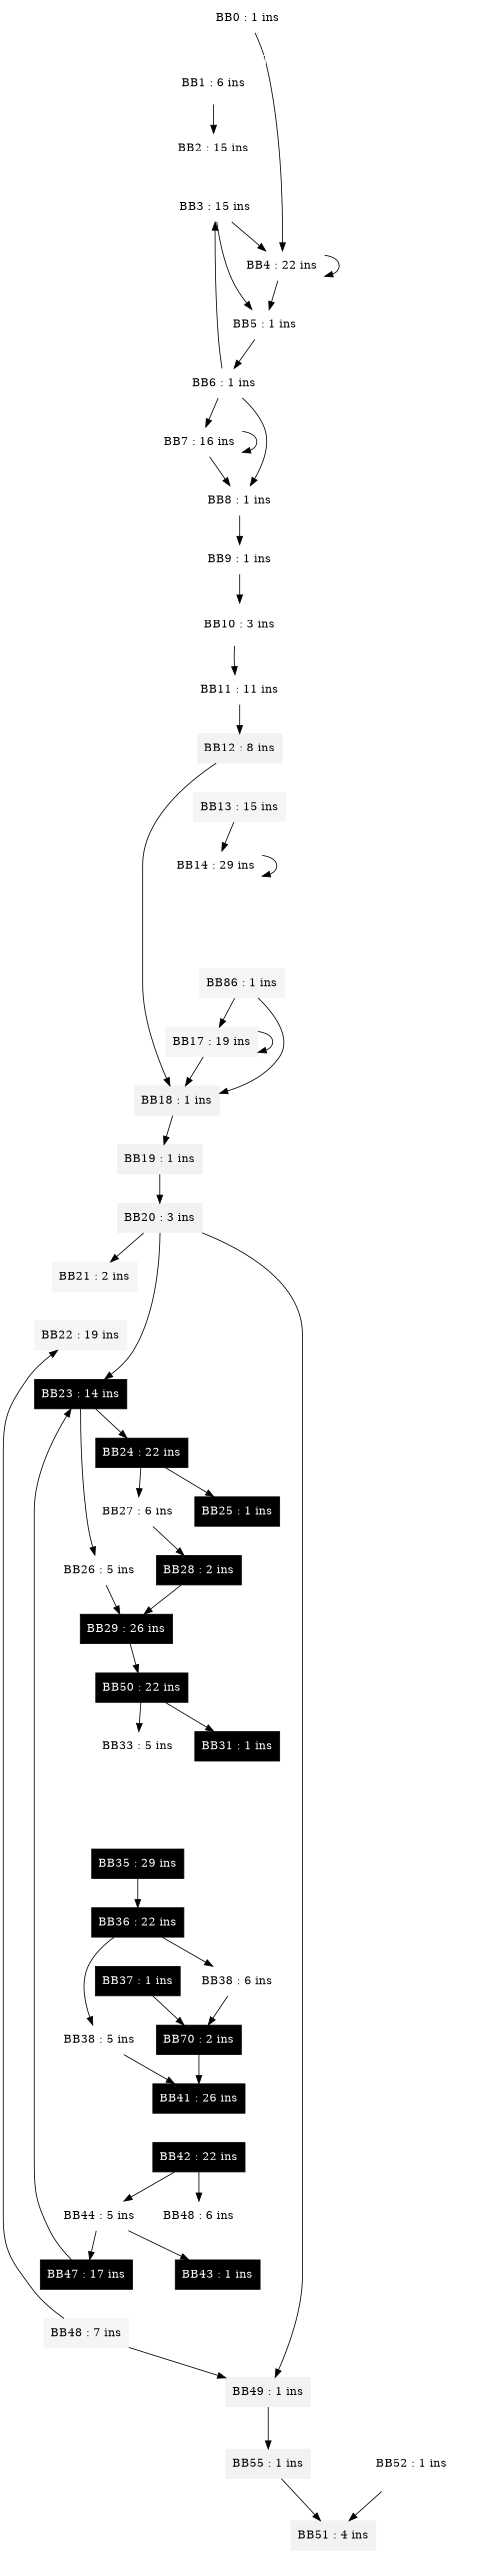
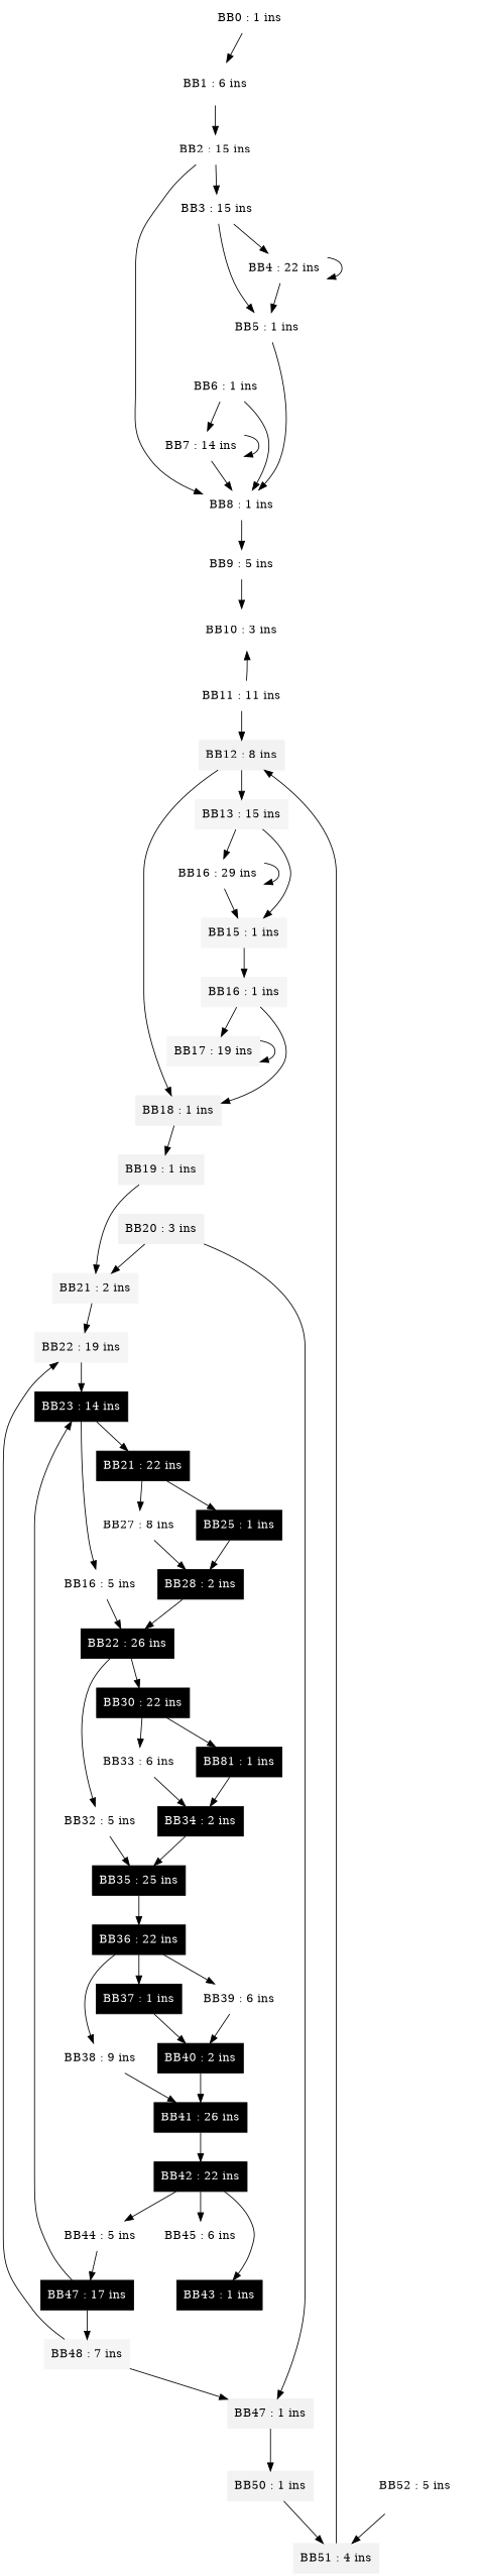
  digraph {
    node [color=gray100 fontcolor=gray0 peripheries=1 shape=box style=filled]
    n1 [label="BB0 : 1 ins"]
    n2 [label="BB1 : 6 ins" peripheries=3]
    n3 [label="BB2 : 15 ins"]
    n4 [label="BB3 : 15 ins"]
    n5 [label="BB8 : 1 ins"]
    n6 [label="BB4 : 22 ins"]
    n7 [label="BB5 : 1 ins"]
-   n8 [label="BB9 : 1 ins"]
+   n8 [label="BB9 : 5 ins"]
    n9 [label="BB6 : 1 ins"]
-   n10 [label="BB7 : 16 ins"]
+   n10 [label="BB7 : 14 ins"]
    n11 [label="BB10 : 3 ins" peripheries=3]
    n12 [label="BB11 : 11 ins"]
    n13 [color=gray95 label="BB12 : 8 ins"]
    n14 [color=gray96 label="BB13 : 15 ins"]
    n15 [color=gray95 label="BB18 : 1 ins"]
-   n16 [label="BB14 : 29 ins"]
+   n16 [label="BB16 : 29 ins"]
+   n17 [color=gray96 label="BB15 : 1 ins"]
    n18 [color=gray95 label="BB19 : 1 ins"]
-   n19 [color=gray96 label="BB86 : 1 ins"]
+   n19 [color=gray96 label="BB16 : 1 ins"]
    n20 [color=gray96 label="BB17 : 19 ins"]
    n21 [color=gray95 label="BB20 : 3 ins"]
    n22 [color=gray96 label="BB21 : 2 ins"]
-   n23 [color=gray95 label="BB49 : 1 ins"]
+   n23 [color=gray95 label="BB47 : 1 ins"]
    n24 [color=gray96 label="BB22 : 19 ins"]
-   n25 [color=gray95 label="BB55 : 1 ins"]
+   n25 [color=gray95 label="BB50 : 1 ins"]
    n26 [color=gray0 fontcolor=gray100 label="BB23 : 14 ins"]
-   n27 [color=gray0 fontcolor=gray100 label="BB24 : 22 ins"]
-   n28 [label="BB26 : 5 ins"]
+   n27 [color=gray0 fontcolor=gray100 label="BB21 : 22 ins"]
+   n28 [label="BB16 : 5 ins"]
    n29 [color=gray0 fontcolor=gray100 label="BB25 : 1 ins"]
-   n30 [label="BB27 : 6 ins"]
-   n31 [color=gray0 fontcolor=gray100 label="BB29 : 26 ins"]
+   n30 [label="BB27 : 8 ins"]
+   n31 [color=gray0 fontcolor=gray100 label="BB22 : 26 ins"]
    n32 [color=gray0 fontcolor=gray100 label="BB28 : 2 ins"]
-   n33 [color=gray0 fontcolor=gray100 label="BB50 : 22 ins"]
-   n35 [color=gray0 fontcolor=gray100 label="BB31 : 1 ins"]
-   n36 [label="BB33 : 5 ins"]
-   n37 [color=gray0 fontcolor=gray100 label="BB35 : 29 ins"]
+   n33 [color=gray0 fontcolor=gray100 label="BB30 : 22 ins"]
+   n34 [label="BB32 : 5 ins"]
+   n35 [color=gray0 fontcolor=gray100 label="BB81 : 1 ins"]
+   n36 [label="BB33 : 6 ins"]
+   n37 [color=gray0 fontcolor=gray100 label="BB35 : 25 ins"]
+   n38 [color=gray0 fontcolor=gray100 label="BB34 : 2 ins"]
    n39 [color=gray0 fontcolor=gray100 label="BB36 : 22 ins"]
-   n40 [label="BB38 : 5 ins"]
+   n40 [label="BB38 : 9 ins"]
    n41 [color=gray0 fontcolor=gray100 label="BB37 : 1 ins"]
-   n42 [label="BB38 : 6 ins"]
+   n42 [label="BB39 : 6 ins"]
    n43 [color=gray0 fontcolor=gray100 label="BB41 : 26 ins"]
-   n44 [color=gray0 fontcolor=gray100 label="BB70 : 2 ins"]
+   n44 [color=gray0 fontcolor=gray100 label="BB40 : 2 ins"]
    n45 [color=gray0 fontcolor=gray100 label="BB42 : 22 ins"]
    n46 [label="BB44 : 5 ins"]
    n47 [color=gray0 fontcolor=gray100 label="BB43 : 1 ins"]
-   n48 [label="BB48 : 6 ins"]
+   n48 [label="BB45 : 6 ins"]
    n49 [color=gray0 fontcolor=gray100 label="BB47 : 17 ins"]
    n50 [color=gray96 label="BB48 : 7 ins"]
    n51 [color=gray95 label="BB51 : 4 ins"]
-   n52 [label="BB52 : 1 ins" peripheries=3]
-   n1 -> n6
+   n52 [label="BB52 : 5 ins" peripheries=3]
+   n1 -> n2
    n2 -> n3
-   n9 -> n4
+   n3 -> n4
+   n3 -> n5
    n4 -> n6
    n4 -> n7
    n5 -> n8
    n6 -> n6
    n6 -> n7
-   n7 -> n9
+   n7 -> n5
    n8 -> n11
    n9 -> n5
    n9 -> n10
    n10 -> n5
    n10 -> n10
-   n11 -> n12
+   n12 -> n11
    n12 -> n13
+   n13 -> n14
    n13 -> n15
    n14 -> n16
+   n14 -> n17
    n15 -> n18
    n16 -> n16
-   n18 -> n21
+   n16 -> n17
+   n17 -> n19
+   n18 -> n22
    n19 -> n15
    n19 -> n20
-   n20 -> n15
    n20 -> n20
    n21 -> n22
    n21 -> n23
+   n22 -> n24
    n23 -> n25
-   n21 -> n26
+   n24 -> n26
    n25 -> n51
    n26 -> n27
    n26 -> n28
    n27 -> n29
    n27 -> n30
    n28 -> n31
+   n29 -> n32
    n30 -> n32
    n31 -> n33
+   n31 -> n34
    n32 -> n31
    n33 -> n35
    n33 -> n36
+   n34 -> n37
+   n35 -> n38
+   n36 -> n38
    n37 -> n39
+   n38 -> n37
    n39 -> n40
+   n39 -> n41
    n39 -> n42
    n40 -> n43
    n41 -> n44
    n42 -> n44
+   n43 -> n45
    n44 -> n43
    n45 -> n46
-   n46 -> n47
+   n45 -> n47
    n45 -> n48
    n46 -> n49
    n49 -> n26
+   n49 -> n50
    n50 -> n23
    n50 -> n24
+   n51 -> n13
    n52 -> n51
  }
